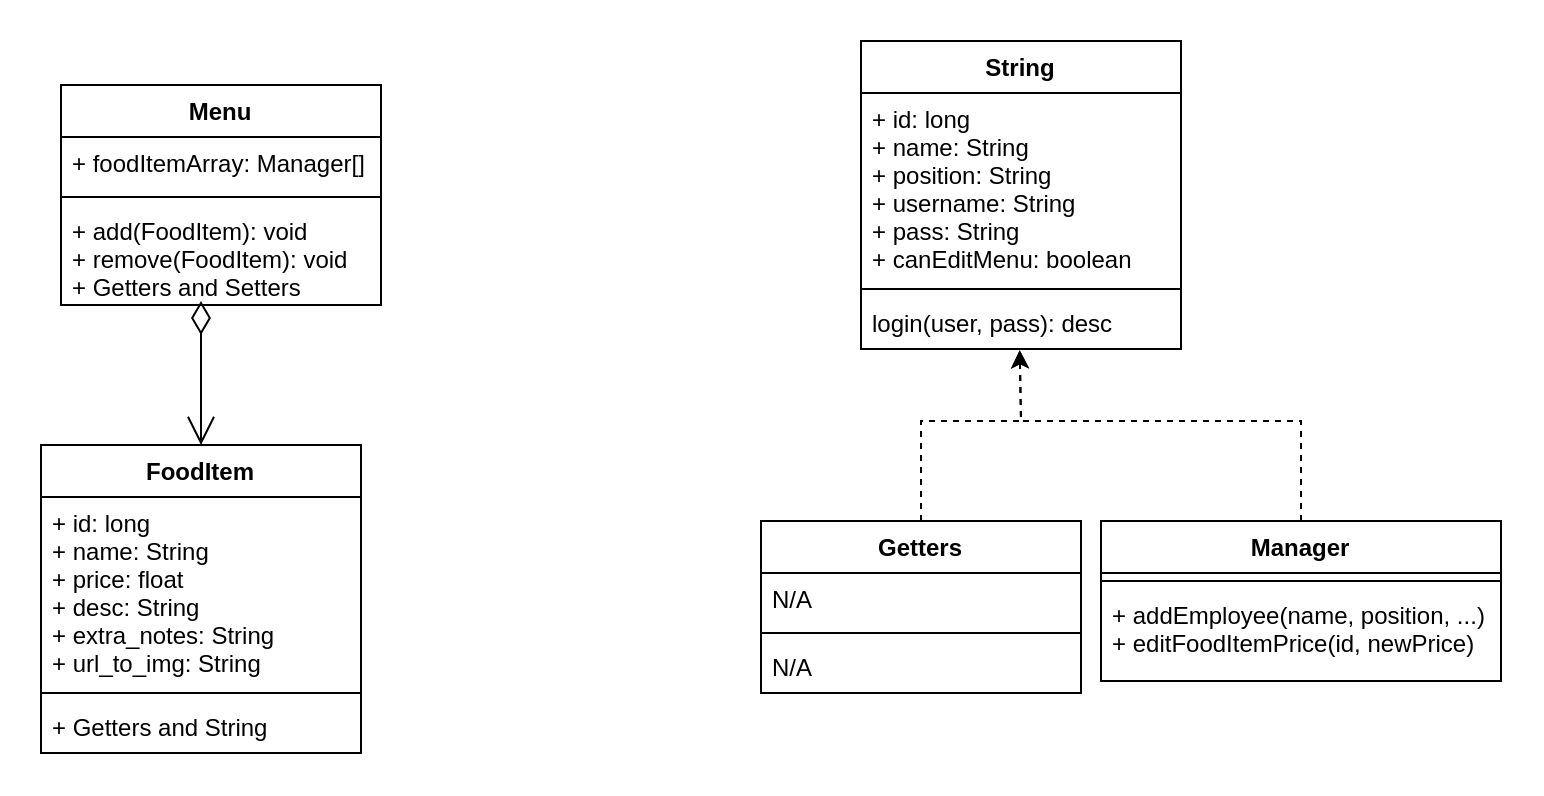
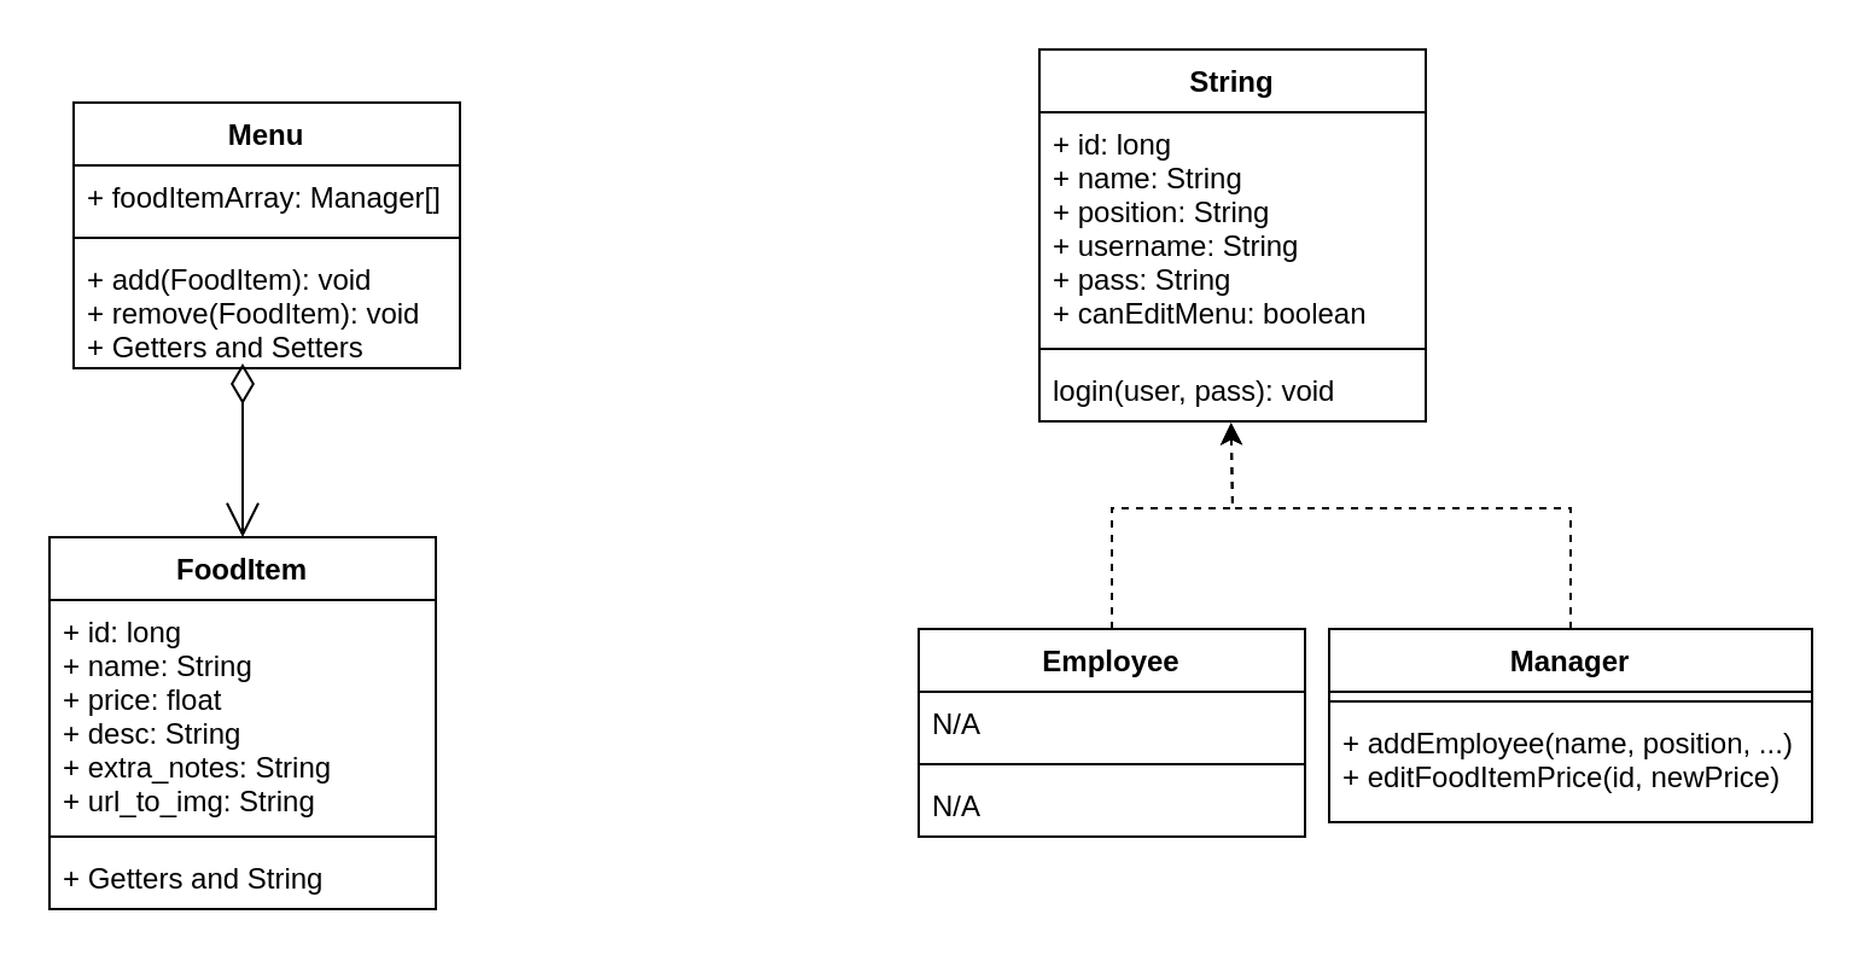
  <mxCell id="0" />
  <mxCell id="1" parent="0" />
  <mxCell id="2" value="Menu" style="swimlane;fontStyle=1;align=center;verticalAlign=top;childLayout=stackLayout;horizontal=1;startSize=26;horizontalStack=0;resizeParent=1;resizeParentMax=0;resizeLast=0;collapsible=1;marginBottom=0;" parent="1" vertex="1"><mxGeometry x="30" y="42" width="160" height="110" as="geometry" /></mxCell>
  <mxCell id="3" value="+ foodItemArray: Manager[]" style="text;strokeColor=none;fillColor=none;align=left;verticalAlign=top;spacingLeft=4;spacingRight=4;overflow=hidden;rotatable=0;points=[[0,0.5],[1,0.5]];portConstraint=eastwest;" parent="2" vertex="1"><mxGeometry y="26" width="160" height="26" as="geometry" /></mxCell>
  <mxCell id="4" value="" style="line;strokeWidth=1;fillColor=none;align=left;verticalAlign=middle;spacingTop=-1;spacingLeft=3;spacingRight=3;rotatable=0;labelPosition=right;points=[];portConstraint=eastwest;strokeColor=inherit;" parent="2" vertex="1"><mxGeometry y="52" width="160" height="8" as="geometry" /></mxCell>
  <mxCell id="5" value="+ add(FoodItem): void&#10;+ remove(FoodItem): void&#10;+ Getters and Setters" style="text;strokeColor=none;fillColor=none;align=left;verticalAlign=top;spacingLeft=4;spacingRight=4;overflow=hidden;rotatable=0;points=[[0,0.5],[1,0.5]];portConstraint=eastwest;" parent="2" vertex="1"><mxGeometry y="60" width="160" height="50" as="geometry" /></mxCell>
  <mxCell id="6" value="String" style="swimlane;fontStyle=1;align=center;verticalAlign=top;childLayout=stackLayout;horizontal=1;startSize=26;horizontalStack=0;resizeParent=1;resizeParentMax=0;resizeLast=0;collapsible=1;marginBottom=0;" parent="1" vertex="1"><mxGeometry x="430" y="20" width="160" height="154" as="geometry" /></mxCell>
  <mxCell id="7" value="+ id: long&#10;+ name: String&#10;+ position: String&#10;+ username: String&#10;+ pass: String&#10;+ canEditMenu: boolean" style="text;strokeColor=none;fillColor=none;align=left;verticalAlign=top;spacingLeft=4;spacingRight=4;overflow=hidden;rotatable=0;points=[[0,0.5],[1,0.5]];portConstraint=eastwest;" parent="6" vertex="1"><mxGeometry y="26" width="160" height="94" as="geometry" /></mxCell>
  <mxCell id="8" value="" style="line;strokeWidth=1;fillColor=none;align=left;verticalAlign=middle;spacingTop=-1;spacingLeft=3;spacingRight=3;rotatable=0;labelPosition=right;points=[];portConstraint=eastwest;strokeColor=inherit;" parent="6" vertex="1"><mxGeometry y="120" width="160" height="8" as="geometry" /></mxCell>
- <mxCell id="9" value="login(user, pass): desc" style="text;strokeColor=none;fillColor=none;align=left;verticalAlign=top;spacingLeft=4;spacingRight=4;overflow=hidden;rotatable=0;points=[[0,0.5],[1,0.5]];portConstraint=eastwest;" parent="6" vertex="1"><mxGeometry y="128" width="160" height="26" as="geometry" /></mxCell>
+ <mxCell id="9" value="login(user, pass): void" style="text;strokeColor=none;fillColor=none;align=left;verticalAlign=top;spacingLeft=4;spacingRight=4;overflow=hidden;rotatable=0;points=[[0,0.5],[1,0.5]];portConstraint=eastwest;" parent="6" vertex="1"><mxGeometry y="128" width="160" height="26" as="geometry" /></mxCell>
  <mxCell id="10" value="Manager" style="swimlane;fontStyle=1;align=center;verticalAlign=top;childLayout=stackLayout;horizontal=1;startSize=26;horizontalStack=0;resizeParent=1;resizeParentMax=0;resizeLast=0;collapsible=1;marginBottom=0;" parent="1" vertex="1"><mxGeometry x="550" y="260" width="200" height="80" as="geometry" /></mxCell>
  <mxCell id="11" value="" style="line;strokeWidth=1;fillColor=none;align=left;verticalAlign=middle;spacingTop=-1;spacingLeft=3;spacingRight=3;rotatable=0;labelPosition=right;points=[];portConstraint=eastwest;strokeColor=inherit;" parent="10" vertex="1"><mxGeometry y="26" width="200" height="8" as="geometry" /></mxCell>
  <mxCell id="12" value="+ addEmployee(name, position, ...)&#10;+ editFoodItemPrice(id, newPrice)" style="text;strokeColor=none;fillColor=none;align=left;verticalAlign=top;spacingLeft=4;spacingRight=4;overflow=hidden;rotatable=0;points=[[0,0.5],[1,0.5]];portConstraint=eastwest;" parent="10" vertex="1"><mxGeometry y="34" width="200" height="46" as="geometry" /></mxCell>
  <mxCell id="13" value="FoodItem" style="swimlane;fontStyle=1;align=center;verticalAlign=top;childLayout=stackLayout;horizontal=1;startSize=26;horizontalStack=0;resizeParent=1;resizeParentMax=0;resizeLast=0;collapsible=1;marginBottom=0;" parent="1" vertex="1"><mxGeometry x="20" y="222" width="160" height="154" as="geometry" /></mxCell>
  <mxCell id="14" value="+ id: long&#10;+ name: String&#10;+ price: float&#10;+ desc: String&#10;+ extra_notes: String&#10;+ url_to_img: String" style="text;strokeColor=none;fillColor=none;align=left;verticalAlign=top;spacingLeft=4;spacingRight=4;overflow=hidden;rotatable=0;points=[[0,0.5],[1,0.5]];portConstraint=eastwest;" parent="13" vertex="1"><mxGeometry y="26" width="160" height="94" as="geometry" /></mxCell>
  <mxCell id="15" value="" style="line;strokeWidth=1;fillColor=none;align=left;verticalAlign=middle;spacingTop=-1;spacingLeft=3;spacingRight=3;rotatable=0;labelPosition=right;points=[];portConstraint=eastwest;strokeColor=inherit;" parent="13" vertex="1"><mxGeometry y="120" width="160" height="8" as="geometry" /></mxCell>
  <mxCell id="16" value="+ Getters and String" style="text;strokeColor=none;fillColor=none;align=left;verticalAlign=top;spacingLeft=4;spacingRight=4;overflow=hidden;rotatable=0;points=[[0,0.5],[1,0.5]];portConstraint=eastwest;" parent="13" vertex="1"><mxGeometry y="128" width="160" height="26" as="geometry" /></mxCell>
  <mxCell id="17" value="" style="endArrow=open;html=1;endSize=12;startArrow=diamondThin;startSize=14;startFill=0;edgeStyle=orthogonalEdgeStyle;align=left;verticalAlign=bottom;rounded=0;entryX=0.5;entryY=0;entryDx=0;entryDy=0;" parent="1" target="13" edge="1"><mxGeometry x="-1" y="3" relative="1" as="geometry"><mxPoint x="100" y="150" as="sourcePoint" /><mxPoint x="440" y="200" as="targetPoint" /><Array as="points"><mxPoint x="100" y="186" /><mxPoint x="100" y="186" /></Array></mxGeometry></mxCell>
- <mxCell id="18" value="Getters" style="swimlane;fontStyle=1;align=center;verticalAlign=top;childLayout=stackLayout;horizontal=1;startSize=26;horizontalStack=0;resizeParent=1;resizeParentMax=0;resizeLast=0;collapsible=1;marginBottom=0;" parent="1" vertex="1"><mxGeometry x="380" y="260" width="160" height="86" as="geometry" /></mxCell>
+ <mxCell id="18" value="Employee" style="swimlane;fontStyle=1;align=center;verticalAlign=top;childLayout=stackLayout;horizontal=1;startSize=26;horizontalStack=0;resizeParent=1;resizeParentMax=0;resizeLast=0;collapsible=1;marginBottom=0;" parent="1" vertex="1"><mxGeometry x="380" y="260" width="160" height="86" as="geometry" /></mxCell>
  <mxCell id="19" value="N/A" style="text;strokeColor=none;fillColor=none;align=left;verticalAlign=top;spacingLeft=4;spacingRight=4;overflow=hidden;rotatable=0;points=[[0,0.5],[1,0.5]];portConstraint=eastwest;" parent="18" vertex="1"><mxGeometry y="26" width="160" height="26" as="geometry" /></mxCell>
  <mxCell id="20" value="" style="line;strokeWidth=1;fillColor=none;align=left;verticalAlign=middle;spacingTop=-1;spacingLeft=3;spacingRight=3;rotatable=0;labelPosition=right;points=[];portConstraint=eastwest;strokeColor=inherit;" parent="18" vertex="1"><mxGeometry y="52" width="160" height="8" as="geometry" /></mxCell>
  <mxCell id="21" value="N/A" style="text;strokeColor=none;fillColor=none;align=left;verticalAlign=top;spacingLeft=4;spacingRight=4;overflow=hidden;rotatable=0;points=[[0,0.5],[1,0.5]];portConstraint=eastwest;" parent="18" vertex="1"><mxGeometry y="60" width="160" height="26" as="geometry" /></mxCell>
  <mxCell id="22" value="" style="endArrow=classic;html=1;rounded=0;entryX=0.496;entryY=1.026;entryDx=0;entryDy=0;entryPerimeter=0;exitX=0.5;exitY=0;exitDx=0;exitDy=0;dashed=1;" edge="1" parent="1" source="18" target="9"><mxGeometry width="50" height="50" relative="1" as="geometry"><mxPoint x="340" y="250" as="sourcePoint" /><mxPoint x="390" y="200" as="targetPoint" /><Array as="points"><mxPoint x="460" y="210" /><mxPoint x="510" y="210" /></Array></mxGeometry></mxCell>
  <mxCell id="23" value="" style="endArrow=classic;html=1;rounded=0;exitX=0.5;exitY=0;exitDx=0;exitDy=0;entryX=0.496;entryY=1.022;entryDx=0;entryDy=0;entryPerimeter=0;dashed=1;" edge="1" parent="1" source="10" target="9"><mxGeometry width="50" height="50" relative="1" as="geometry"><mxPoint x="470" y="270" as="sourcePoint" /><mxPoint x="510" y="180" as="targetPoint" /><Array as="points"><mxPoint x="650" y="210" /><mxPoint x="510" y="210" /></Array></mxGeometry></mxCell>
